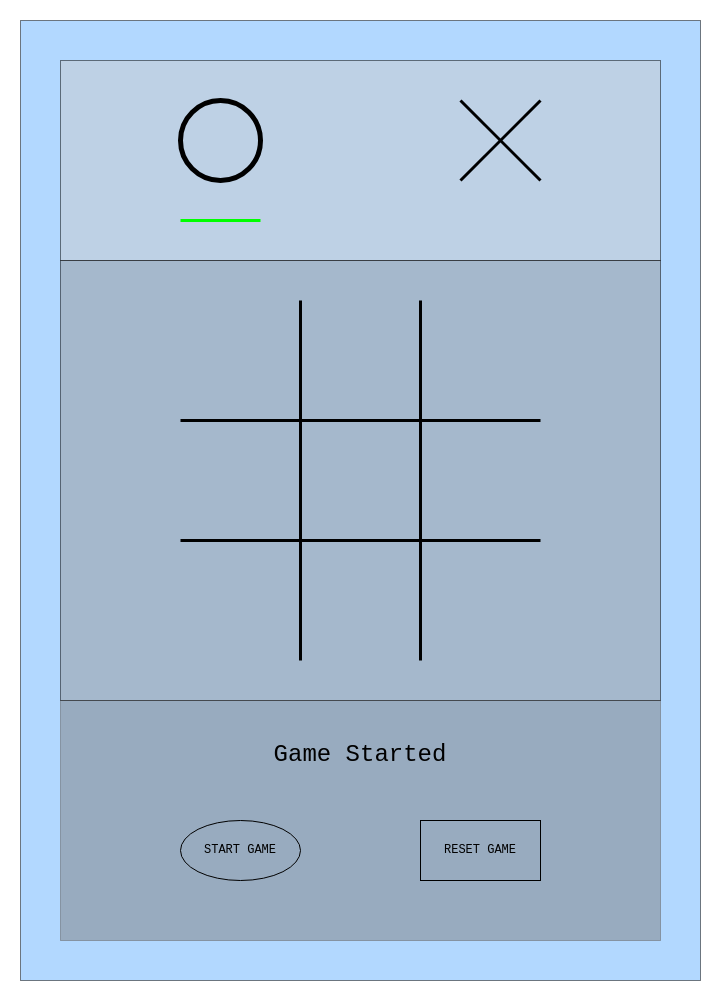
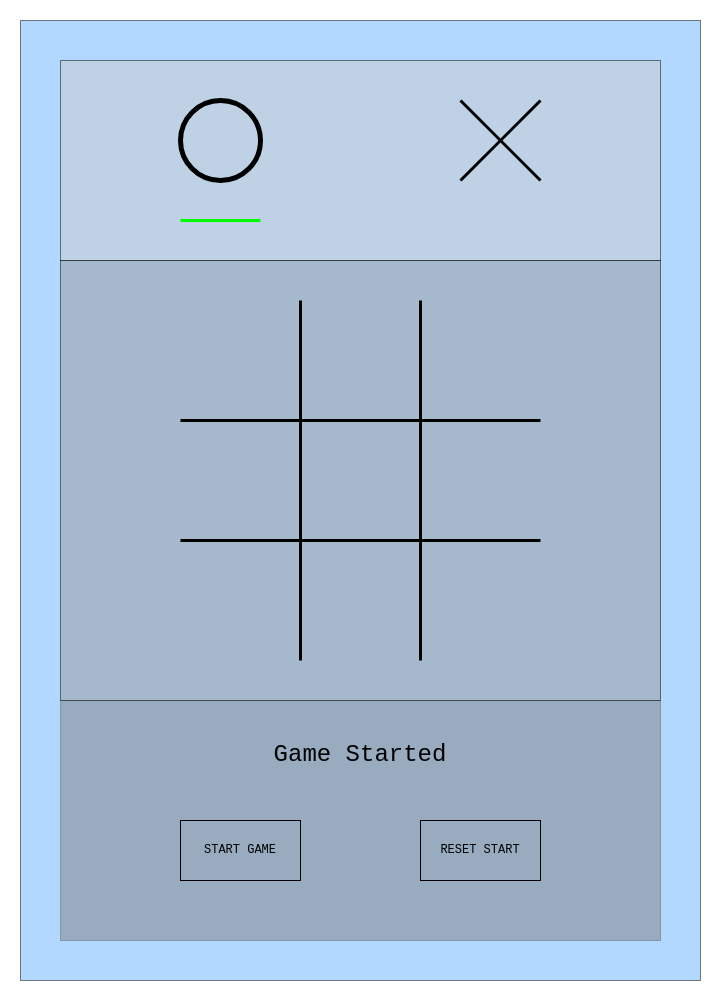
  <mxCell id="0" />
  <mxCell id="1" parent="0" />
  <mxCell id="2" value="" style="rounded=0;whiteSpace=wrap;html=1;fillColor=#66B2FF;opacity=50;" vertex="1" parent="1"><mxGeometry x="20" width="680" height="960" as="geometry" y="20" /></mxCell>
  <mxCell id="3" value="" style="rounded=0;whiteSpace=wrap;html=1;fillColor=#808080;fontColor=#333333;strokeColor=#666666;opacity=50;" vertex="1" parent="1"><mxGeometry x="60" y="700" width="600" height="240" as="geometry" /></mxCell>
  <mxCell id="4" value="" style="rounded=0;whiteSpace=wrap;html=1;opacity=50;fillColor=#999999;" vertex="1" parent="1"><mxGeometry x="60" y="260" width="600" height="440" as="geometry" /></mxCell>
  <mxCell id="5" value="" style="rounded=0;whiteSpace=wrap;html=1;fillColor=#CCCCCC;opacity=50;" vertex="1" parent="1"><mxGeometry x="60" y="60" width="600" height="200" as="geometry" /></mxCell>
  <mxCell id="6" value="" style="ellipse;whiteSpace=wrap;html=1;aspect=fixed;strokeWidth=5;fillColor=none;" parent="1" vertex="1"><mxGeometry x="180" y="100" width="80" height="80" as="geometry" /></mxCell>
  <mxCell id="7" value="" style="shape=table;startSize=0;container=1;collapsible=0;childLayout=tableLayout;fontSize=16;strokeWidth=3;swimlaneLine=1;fillColor=none;swimlaneBody=1;swimlaneHead=1;horizontal=1;top=0;bottom=0;left=0;right=0;" parent="1" vertex="1"><mxGeometry x="180" y="300" width="360" height="360" as="geometry" /></mxCell>
  <mxCell id="8" value="" style="shape=tableRow;horizontal=0;startSize=0;swimlaneHead=0;swimlaneBody=0;strokeColor=inherit;top=0;left=0;bottom=0;right=0;collapsible=0;dropTarget=0;fillColor=none;points=[[0,0.5],[1,0.5]];portConstraint=eastwest;fontSize=16;" parent="7" vertex="1"><mxGeometry width="360" height="120" as="geometry" /></mxCell>
  <mxCell id="9" value="" style="shape=partialRectangle;html=1;whiteSpace=wrap;connectable=0;strokeColor=inherit;overflow=hidden;fillColor=none;top=0;left=0;bottom=0;right=0;pointerEvents=1;fontSize=16;" parent="8" vertex="1"><mxGeometry width="120" height="120" as="geometry"><mxRectangle width="120" height="120" as="alternateBounds" /></mxGeometry></mxCell>
  <mxCell id="10" value="" style="shape=partialRectangle;html=1;whiteSpace=wrap;connectable=0;strokeColor=inherit;overflow=hidden;fillColor=none;top=0;left=0;bottom=0;right=0;pointerEvents=1;fontSize=16;" parent="8" vertex="1"><mxGeometry x="120" width="120" height="120" as="geometry"><mxRectangle width="120" height="120" as="alternateBounds" /></mxGeometry></mxCell>
  <mxCell id="11" value="" style="shape=partialRectangle;html=1;whiteSpace=wrap;connectable=0;strokeColor=inherit;overflow=hidden;fillColor=none;top=0;left=0;bottom=0;right=0;pointerEvents=1;fontSize=16;" parent="8" vertex="1"><mxGeometry x="240" width="120" height="120" as="geometry"><mxRectangle width="120" height="120" as="alternateBounds" /></mxGeometry></mxCell>
  <mxCell id="12" value="" style="shape=tableRow;horizontal=0;startSize=0;swimlaneHead=0;swimlaneBody=0;strokeColor=inherit;top=0;left=0;bottom=0;right=0;collapsible=0;dropTarget=0;fillColor=none;points=[[0,0.5],[1,0.5]];portConstraint=eastwest;fontSize=16;" parent="7" vertex="1"><mxGeometry y="120" width="360" height="120" as="geometry" /></mxCell>
  <mxCell id="13" value="" style="shape=partialRectangle;html=1;whiteSpace=wrap;connectable=0;strokeColor=inherit;overflow=hidden;fillColor=none;top=0;left=0;bottom=0;right=0;pointerEvents=1;fontSize=16;" parent="12" vertex="1"><mxGeometry width="120" height="120" as="geometry"><mxRectangle width="120" height="120" as="alternateBounds" /></mxGeometry></mxCell>
  <mxCell id="14" value="" style="shape=partialRectangle;html=1;whiteSpace=wrap;connectable=0;strokeColor=inherit;overflow=hidden;fillColor=none;top=0;left=0;bottom=0;right=0;pointerEvents=1;fontSize=16;" parent="12" vertex="1"><mxGeometry x="120" width="120" height="120" as="geometry"><mxRectangle width="120" height="120" as="alternateBounds" /></mxGeometry></mxCell>
  <mxCell id="15" value="" style="shape=partialRectangle;html=1;whiteSpace=wrap;connectable=0;strokeColor=inherit;overflow=hidden;fillColor=none;top=0;left=0;bottom=0;right=0;pointerEvents=1;fontSize=16;" parent="12" vertex="1"><mxGeometry x="240" width="120" height="120" as="geometry"><mxRectangle width="120" height="120" as="alternateBounds" /></mxGeometry></mxCell>
  <mxCell id="16" value="" style="shape=tableRow;horizontal=0;startSize=0;swimlaneHead=0;swimlaneBody=0;strokeColor=inherit;top=0;left=0;bottom=0;right=0;collapsible=0;dropTarget=0;fillColor=none;points=[[0,0.5],[1,0.5]];portConstraint=eastwest;fontSize=16;" parent="7" vertex="1"><mxGeometry y="240" width="360" height="120" as="geometry" /></mxCell>
  <mxCell id="17" value="" style="shape=partialRectangle;html=1;whiteSpace=wrap;connectable=0;strokeColor=inherit;overflow=hidden;fillColor=none;top=0;left=0;bottom=0;right=0;pointerEvents=1;fontSize=16;" parent="16" vertex="1"><mxGeometry width="120" height="120" as="geometry"><mxRectangle width="120" height="120" as="alternateBounds" /></mxGeometry></mxCell>
  <mxCell id="18" value="" style="shape=partialRectangle;html=1;whiteSpace=wrap;connectable=0;strokeColor=inherit;overflow=hidden;fillColor=none;top=0;left=0;bottom=0;right=0;pointerEvents=1;fontSize=16;" parent="16" vertex="1"><mxGeometry x="120" width="120" height="120" as="geometry"><mxRectangle width="120" height="120" as="alternateBounds" /></mxGeometry></mxCell>
  <mxCell id="19" value="" style="shape=partialRectangle;html=1;whiteSpace=wrap;connectable=0;strokeColor=inherit;overflow=hidden;fillColor=none;top=0;left=0;bottom=0;right=0;pointerEvents=1;fontSize=16;" parent="16" vertex="1"><mxGeometry x="240" width="120" height="120" as="geometry"><mxRectangle width="120" height="120" as="alternateBounds" /></mxGeometry></mxCell>
  <mxCell id="20" value="" style="endArrow=none;html=1;rounded=0;strokeWidth=3;" parent="1" edge="1"><mxGeometry width="50" height="50" relative="1" as="geometry"><mxPoint x="460" y="180" as="sourcePoint" /><mxPoint x="540" y="100" as="targetPoint" /></mxGeometry></mxCell>
  <mxCell id="21" value="" style="endArrow=none;html=1;rounded=0;strokeWidth=3;" parent="1" edge="1"><mxGeometry width="50" height="50" relative="1" as="geometry"><mxPoint x="460" y="100" as="sourcePoint" /><mxPoint x="540" y="180" as="targetPoint" /></mxGeometry></mxCell>
  <mxCell id="22" value="" style="endArrow=none;html=1;rounded=0;strokeWidth=3;strokeColor=#00FF00;" parent="1" edge="1"><mxGeometry width="50" height="50" relative="1" as="geometry"><mxPoint x="180" y="220" as="sourcePoint" /><mxPoint x="260" y="220" as="targetPoint" /></mxGeometry></mxCell>
- <mxCell id="23" value="START GAME" style="ellipse;whiteSpace=wrap;html=1;fillColor=none;fontFamily=Courier New;" vertex="1" parent="1"><mxGeometry x="180" y="820" width="120" height="60" as="geometry" /></mxCell>
- <mxCell id="24" value="RESET GAME" style="rounded=0;whiteSpace=wrap;html=1;fillColor=none;fontFamily=Courier New;" vertex="1" parent="1"><mxGeometry x="420" y="820" width="120" height="60" as="geometry" /></mxCell>
+ <mxCell id="23" value="START GAME" style="rounded=0;whiteSpace=wrap;html=1;fillColor=none;fontFamily=Courier New;" vertex="1" parent="1"><mxGeometry x="180" y="820" width="120" height="60" as="geometry" /></mxCell>
+ <mxCell id="24" value="RESET START" style="rounded=0;whiteSpace=wrap;html=1;fillColor=none;fontFamily=Courier New;" vertex="1" parent="1"><mxGeometry x="420" y="820" width="120" height="60" as="geometry" /></mxCell>
  <mxCell id="25" value="Game Started" style="text;html=1;strokeColor=none;fillColor=none;align=center;verticalAlign=middle;whiteSpace=wrap;rounded=0;fontFamily=Courier New;fontSize=24;" vertex="1" parent="1"><mxGeometry x="220" y="740" width="280" height="30" as="geometry" /></mxCell>
